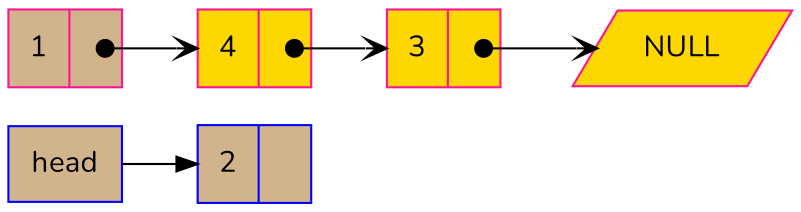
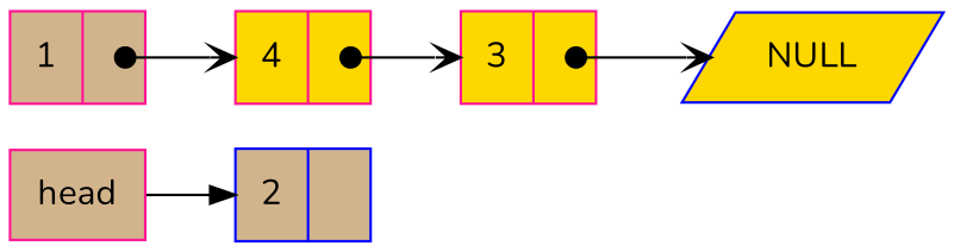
  digraph {
    fontname=Nunito
    rankdir=LR
    node [color=blue fillcolor=tan fontname=Nunito shape=record style=filled]
    edge [fontname=Nunito tailport="ref:c" arrowhead=vee arrowtail=dot dir=both tailclip=false]
-   n1 [label=head shape=box]
+   n1 [color=deeppink label=head shape=box]
    n2 [label="{ <data> 2 | <ref>  }"]
    n3 [color=deeppink label="{ <data> 1 | <ref>  }"]
    n4 [color=deeppink fillcolor=gold label="{ <data> 4 | <ref>  }"]
    n5 [color=deeppink fillcolor=gold label="{ <data> 3 | <ref>  }"]
-   NULL [color=deeppink fillcolor=gold shape=parallelogram]
+   NULL [fillcolor=gold shape=parallelogram]
    n1 -> n2 [arrowhead="" arrowtail="" dir="" tailclip=""]
    n3 -> n4 [headport=data]
    n4 -> n5 [headport="data:c"]
    n5 -> NULL
  }
